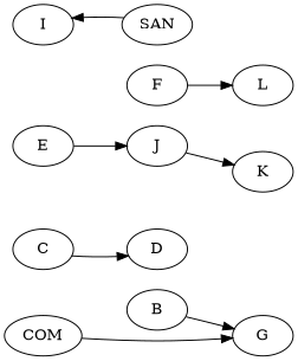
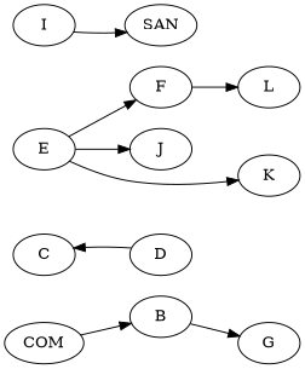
  digraph {
    rankdir=LR
    COM
    B
    G
    C
    D
    E
    F
    J
    I
    SAN
    L
    K
-   COM -> G
+   COM -> B
    B -> G
-   C -> D
+   D -> C
+   E -> F
    E -> J
    F -> L
-   J -> K
-   SAN -> I
+   E -> K
+   I -> SAN
  }
